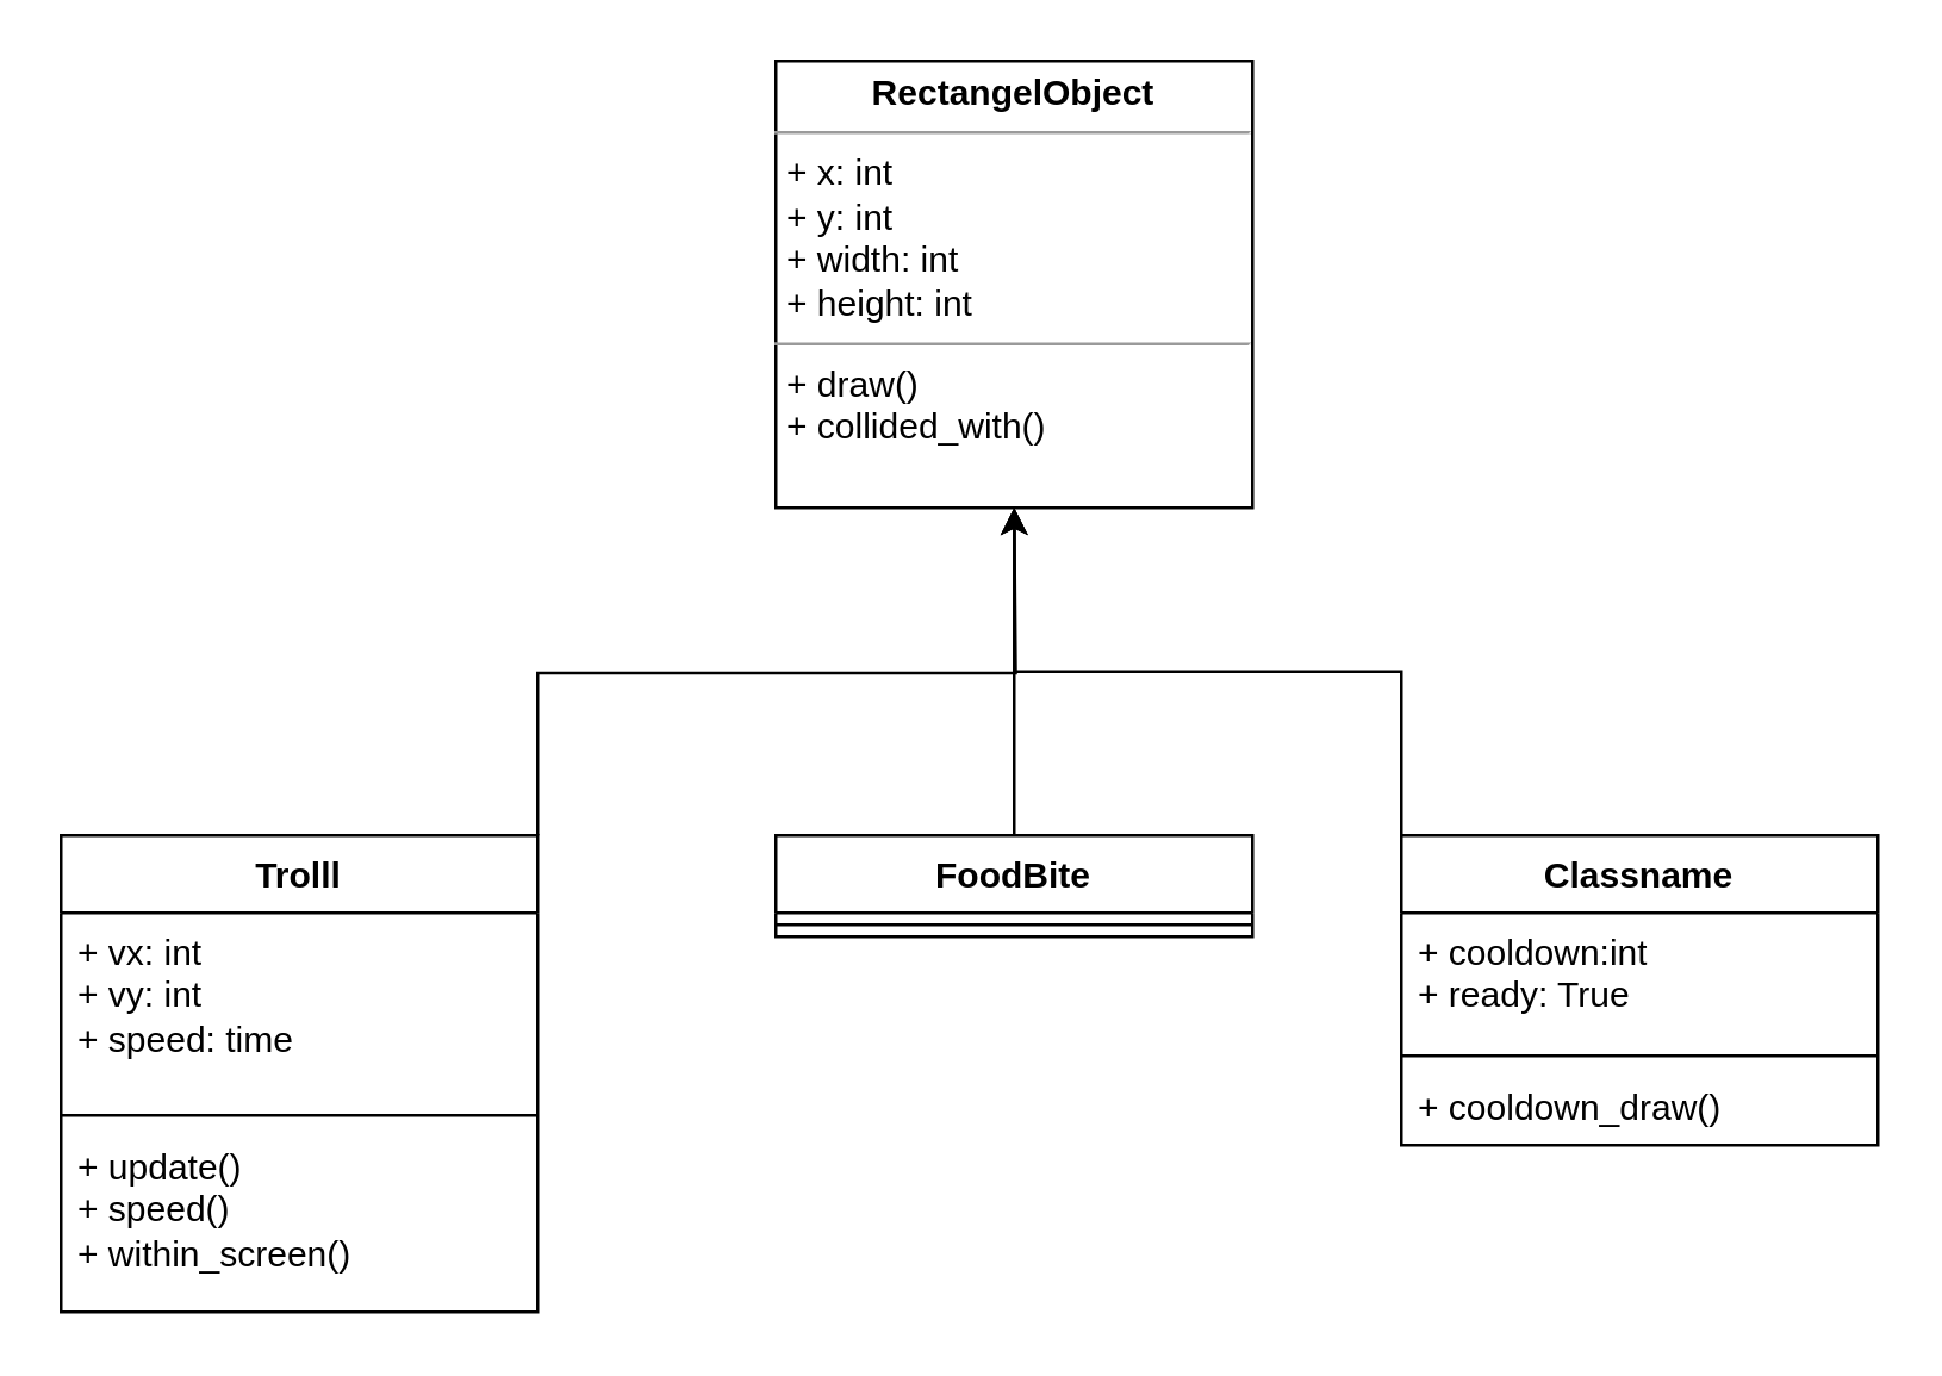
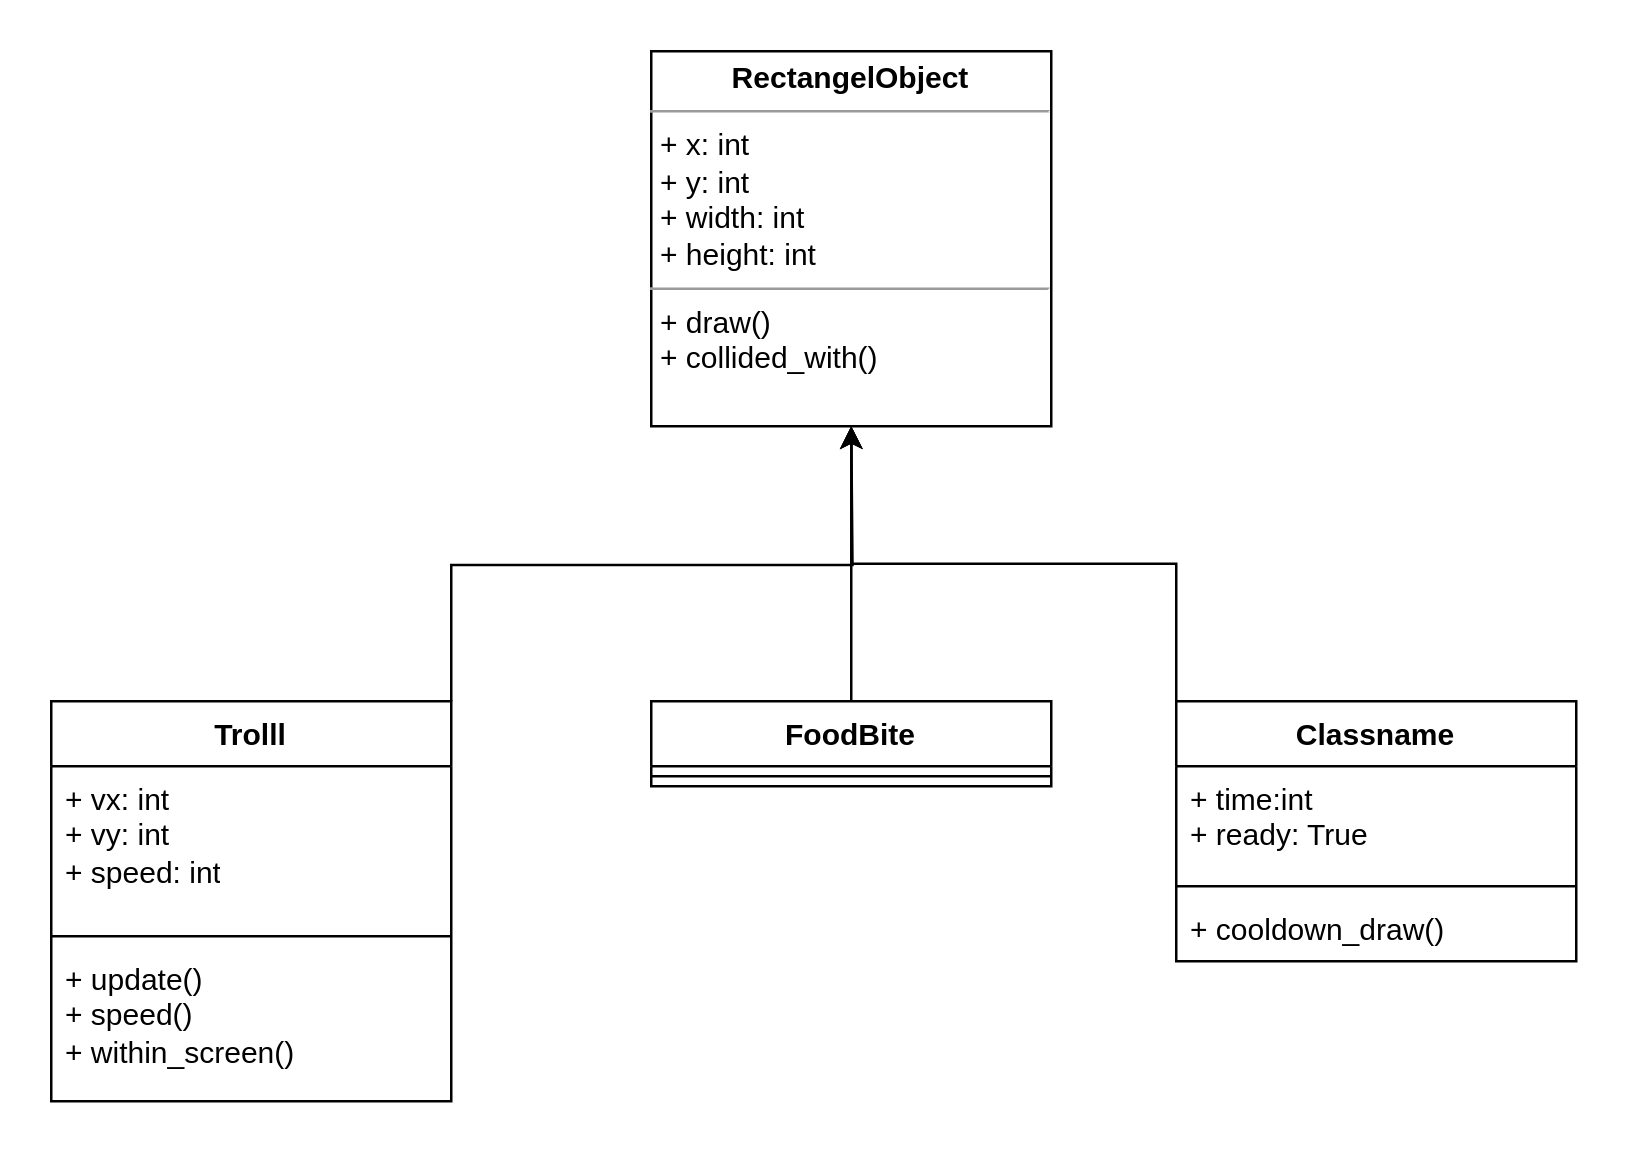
  <mxCell id="0" />
  <mxCell id="1" parent="0" />
  <mxCell id="2" value="&lt;p style=&quot;margin:0px;margin-top:4px;text-align:center;&quot;&gt;&lt;b&gt;RectangelObject&lt;/b&gt;&lt;/p&gt;&lt;hr size=&quot;1&quot;&gt;&lt;p style=&quot;margin:0px;margin-left:4px;&quot;&gt;+ x: int&lt;/p&gt;&lt;p style=&quot;margin:0px;margin-left:4px;&quot;&gt;+ y: int&lt;/p&gt;&lt;p style=&quot;margin:0px;margin-left:4px;&quot;&gt;+ width: int&lt;/p&gt;&lt;p style=&quot;margin:0px;margin-left:4px;&quot;&gt;+ height: int&lt;/p&gt;&lt;hr size=&quot;1&quot;&gt;&lt;p style=&quot;margin:0px;margin-left:4px;&quot;&gt;+ draw()&lt;/p&gt;&lt;p style=&quot;margin:0px;margin-left:4px;&quot;&gt;+ collided_with()&lt;/p&gt;" style="verticalAlign=top;align=left;overflow=fill;fontSize=12;fontFamily=Helvetica;html=1;whiteSpace=wrap;" vertex="1" parent="1"><mxGeometry x="260" y="20" width="160" height="150" as="geometry" /></mxCell>
  <mxCell id="3" style="edgeStyle=orthogonalEdgeStyle;rounded=0;orthogonalLoop=1;jettySize=auto;html=1;exitX=1;exitY=0;exitDx=0;exitDy=0;" edge="1" parent="1" source="4"><mxGeometry relative="1" as="geometry"><mxPoint x="340" y="170" as="targetPoint" /></mxGeometry></mxCell>
  <mxCell id="4" value="Trolll" style="swimlane;fontStyle=1;align=center;verticalAlign=top;childLayout=stackLayout;horizontal=1;startSize=26;horizontalStack=0;resizeParent=1;resizeParentMax=0;resizeLast=0;collapsible=1;marginBottom=0;whiteSpace=wrap;html=1;" vertex="1" parent="1"><mxGeometry x="20" y="280" width="160" height="160" as="geometry" /></mxCell>
- <mxCell id="5" value="+ vx: int&lt;br&gt;+ vy: int&lt;br&gt;+ speed: time" style="text;strokeColor=none;fillColor=none;align=left;verticalAlign=top;spacingLeft=4;spacingRight=4;overflow=hidden;rotatable=0;points=[[0,0.5],[1,0.5]];portConstraint=eastwest;whiteSpace=wrap;html=1;" vertex="1" parent="4"><mxGeometry y="26" width="160" height="64" as="geometry" /></mxCell>
+ <mxCell id="5" value="+ vx: int&lt;br&gt;+ vy: int&lt;br&gt;+ speed: int" style="text;strokeColor=none;fillColor=none;align=left;verticalAlign=top;spacingLeft=4;spacingRight=4;overflow=hidden;rotatable=0;points=[[0,0.5],[1,0.5]];portConstraint=eastwest;whiteSpace=wrap;html=1;" vertex="1" parent="4"><mxGeometry y="26" width="160" height="64" as="geometry" /></mxCell>
  <mxCell id="6" value="" style="line;strokeWidth=1;fillColor=none;align=left;verticalAlign=middle;spacingTop=-1;spacingLeft=3;spacingRight=3;rotatable=0;labelPosition=right;points=[];portConstraint=eastwest;strokeColor=inherit;" vertex="1" parent="4"><mxGeometry y="90" width="160" height="8" as="geometry" /></mxCell>
  <mxCell id="7" value="+ update()&lt;br&gt;+ speed()&lt;br&gt;+ within_screen()" style="text;strokeColor=none;fillColor=none;align=left;verticalAlign=top;spacingLeft=4;spacingRight=4;overflow=hidden;rotatable=0;points=[[0,0.5],[1,0.5]];portConstraint=eastwest;whiteSpace=wrap;html=1;" vertex="1" parent="4"><mxGeometry y="98" width="160" height="62" as="geometry" /></mxCell>
  <mxCell id="8" style="edgeStyle=orthogonalEdgeStyle;rounded=0;orthogonalLoop=1;jettySize=auto;html=1;entryX=0.5;entryY=1;entryDx=0;entryDy=0;" edge="1" parent="1" source="9" target="2"><mxGeometry relative="1" as="geometry" /></mxCell>
  <mxCell id="9" value="FoodBite" style="swimlane;fontStyle=1;align=center;verticalAlign=top;childLayout=stackLayout;horizontal=1;startSize=26;horizontalStack=0;resizeParent=1;resizeParentMax=0;resizeLast=0;collapsible=1;marginBottom=0;whiteSpace=wrap;html=1;" vertex="1" parent="1"><mxGeometry x="260" y="280" width="160" height="34" as="geometry" /></mxCell>
  <mxCell id="10" value="" style="line;strokeWidth=1;fillColor=none;align=left;verticalAlign=middle;spacingTop=-1;spacingLeft=3;spacingRight=3;rotatable=0;labelPosition=right;points=[];portConstraint=eastwest;strokeColor=inherit;" vertex="1" parent="9"><mxGeometry y="26" width="160" height="8" as="geometry" /></mxCell>
  <mxCell id="11" style="edgeStyle=orthogonalEdgeStyle;rounded=0;orthogonalLoop=1;jettySize=auto;html=1;exitX=0;exitY=0;exitDx=0;exitDy=0;entryX=0.5;entryY=1;entryDx=0;entryDy=0;" edge="1" parent="1" source="12" target="2"><mxGeometry relative="1" as="geometry" /></mxCell>
  <mxCell id="12" value="Classname" style="swimlane;fontStyle=1;align=center;verticalAlign=top;childLayout=stackLayout;horizontal=1;startSize=26;horizontalStack=0;resizeParent=1;resizeParentMax=0;resizeLast=0;collapsible=1;marginBottom=0;whiteSpace=wrap;html=1;" vertex="1" parent="1"><mxGeometry x="470" y="280" width="160" height="104" as="geometry" /></mxCell>
- <mxCell id="13" value="+ cooldown:int&lt;br&gt;+ ready: True" style="text;strokeColor=none;fillColor=none;align=left;verticalAlign=top;spacingLeft=4;spacingRight=4;overflow=hidden;rotatable=0;points=[[0,0.5],[1,0.5]];portConstraint=eastwest;whiteSpace=wrap;html=1;" vertex="1" parent="12"><mxGeometry y="26" width="160" height="44" as="geometry" /></mxCell>
+ <mxCell id="13" value="+ time:int&lt;br&gt;+ ready: True" style="text;strokeColor=none;fillColor=none;align=left;verticalAlign=top;spacingLeft=4;spacingRight=4;overflow=hidden;rotatable=0;points=[[0,0.5],[1,0.5]];portConstraint=eastwest;whiteSpace=wrap;html=1;" vertex="1" parent="12"><mxGeometry y="26" width="160" height="44" as="geometry" /></mxCell>
  <mxCell id="14" value="" style="line;strokeWidth=1;fillColor=none;align=left;verticalAlign=middle;spacingTop=-1;spacingLeft=3;spacingRight=3;rotatable=0;labelPosition=right;points=[];portConstraint=eastwest;strokeColor=inherit;" vertex="1" parent="12"><mxGeometry y="70" width="160" height="8" as="geometry" /></mxCell>
  <mxCell id="15" value="+ cooldown_draw()" style="text;strokeColor=none;fillColor=none;align=left;verticalAlign=top;spacingLeft=4;spacingRight=4;overflow=hidden;rotatable=0;points=[[0,0.5],[1,0.5]];portConstraint=eastwest;whiteSpace=wrap;html=1;" vertex="1" parent="12"><mxGeometry y="78" width="160" height="26" as="geometry" /></mxCell>
